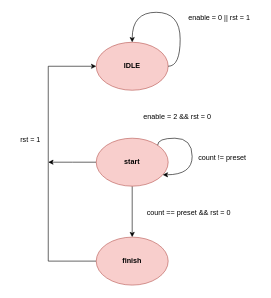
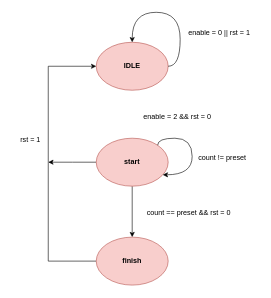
  <mxCell id="0" />
  <mxCell id="1" parent="0" />
  <mxCell id="2" value="&lt;b&gt;IDLE&lt;/b&gt;" style="ellipse;whiteSpace=wrap;html=1;fillColor=#f8cecc;strokeColor=#b85450;" vertex="1" parent="1"><mxGeometry x="160" y="70" width="120" height="80" as="geometry" /></mxCell>
  <mxCell id="3" style="edgeStyle=orthogonalEdgeStyle;rounded=0;orthogonalLoop=1;jettySize=auto;html=1;exitX=0.5;exitY=1;exitDx=0;exitDy=0;entryX=0.5;entryY=0;entryDx=0;entryDy=0;" edge="1" parent="1" source="5" target="7"><mxGeometry relative="1" as="geometry" /></mxCell>
  <mxCell id="4" style="edgeStyle=orthogonalEdgeStyle;rounded=0;orthogonalLoop=1;jettySize=auto;html=1;" edge="1" parent="1" source="5"><mxGeometry relative="1" as="geometry"><mxPoint x="80" y="270" as="targetPoint" /></mxGeometry></mxCell>
  <mxCell id="5" value="&lt;b&gt;start&lt;/b&gt;" style="ellipse;whiteSpace=wrap;html=1;fillColor=#f8cecc;strokeColor=#b85450;" vertex="1" parent="1"><mxGeometry x="160" y="230" width="120" height="80" as="geometry" /></mxCell>
  <mxCell id="6" style="edgeStyle=orthogonalEdgeStyle;rounded=0;orthogonalLoop=1;jettySize=auto;html=1;exitX=0;exitY=0.5;exitDx=0;exitDy=0;entryX=0;entryY=0.5;entryDx=0;entryDy=0;" edge="1" parent="1" source="7" target="2"><mxGeometry relative="1" as="geometry"><Array as="points"><mxPoint x="80" y="435" /><mxPoint x="80" y="110" /></Array></mxGeometry></mxCell>
  <mxCell id="7" value="&lt;b&gt;finish&lt;/b&gt;" style="ellipse;whiteSpace=wrap;html=1;fillColor=#f8cecc;strokeColor=#b85450;" vertex="1" parent="1"><mxGeometry x="160" y="395" width="120" height="80" as="geometry" /></mxCell>
  <mxCell id="8" style="edgeStyle=orthogonalEdgeStyle;rounded=0;orthogonalLoop=1;jettySize=auto;html=1;exitX=1;exitY=0.5;exitDx=0;exitDy=0;entryX=0.5;entryY=0;entryDx=0;entryDy=0;curved=1;" edge="1" parent="1" source="2" target="2"><mxGeometry relative="1" as="geometry"><Array as="points"><mxPoint x="300" y="110" /><mxPoint x="300" y="20" /><mxPoint x="220" y="20" /></Array></mxGeometry></mxCell>
  <mxCell id="9" value="enable = 2 &amp;amp;&amp;amp; rst = 0" style="text;html=1;align=center;verticalAlign=middle;resizable=0;points=[];autosize=1;strokeColor=none;fillColor=none;" vertex="1" parent="1"><mxGeometry x="225" y="180" width="140" height="30" as="geometry" /></mxCell>
- <mxCell id="10" value="enable = 0 || rst = 1" style="text;html=1;align=center;verticalAlign=middle;resizable=0;points=[];autosize=1;strokeColor=none;fillColor=none;" vertex="1" parent="1"><mxGeometry x="300" y="15" width="130" height="30" as="geometry" /></mxCell>
+ <mxCell id="10" value="enable = 0 || rst = 1" style="text;html=1;align=center;verticalAlign=middle;resizable=0;points=[];autosize=1;strokeColor=none;fillColor=none;" vertex="1" parent="1"><mxGeometry x="300" y="40" width="130" height="30" as="geometry" /></mxCell>
  <mxCell id="11" style="edgeStyle=orthogonalEdgeStyle;rounded=0;orthogonalLoop=1;jettySize=auto;html=1;exitX=1;exitY=0;exitDx=0;exitDy=0;entryX=0.925;entryY=0.763;entryDx=0;entryDy=0;entryPerimeter=0;curved=1;" edge="1" parent="1" source="5" target="5"><mxGeometry relative="1" as="geometry"><Array as="points"><mxPoint x="262" y="230" /><mxPoint x="320" y="230" /><mxPoint x="320" y="291" /></Array></mxGeometry></mxCell>
  <mxCell id="12" value="count != preset" style="text;html=1;align=center;verticalAlign=middle;resizable=0;points=[];autosize=1;strokeColor=none;fillColor=none;" vertex="1" parent="1"><mxGeometry x="320" y="248" width="100" height="30" as="geometry" /></mxCell>
  <mxCell id="13" value="count == preset &amp;amp;&amp;amp; rst = 0" style="text;html=1;align=center;verticalAlign=middle;resizable=0;points=[];autosize=1;strokeColor=none;fillColor=none;" vertex="1" parent="1"><mxGeometry x="234" y="340" width="160" height="30" as="geometry" /></mxCell>
  <mxCell id="14" value="rst = 1" style="text;html=1;align=center;verticalAlign=middle;resizable=0;points=[];autosize=1;strokeColor=none;fillColor=none;" vertex="1" parent="1"><mxGeometry x="20" y="218" width="60" height="30" as="geometry" /></mxCell>
